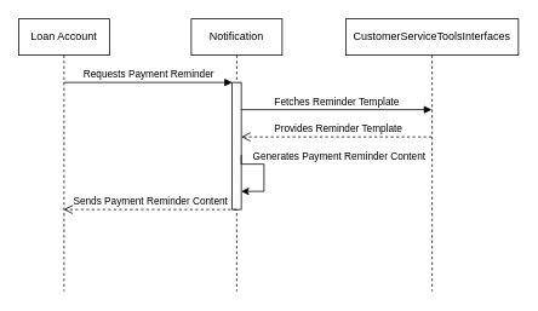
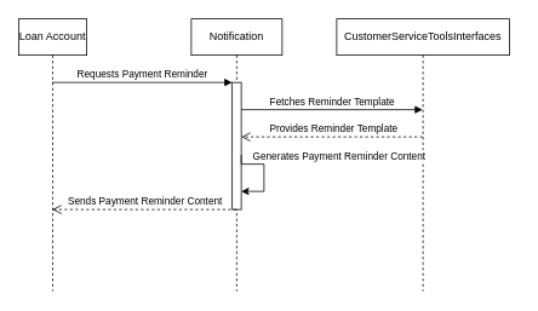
  <mxCell id="0" />
  <mxCell id="1" parent="0" />
- <mxCell id="2" value="Loan Account" style="shape=umlLifeline;perimeter=lifelinePerimeter;whiteSpace=wrap;html=1;container=1;dropTarget=0;collapsible=0;recursiveResize=0;outlineConnect=0;portConstraint=eastwest;newEdgeStyle={&quot;curved&quot;:0,&quot;rounded&quot;:0};" vertex="1" parent="1"><mxGeometry x="20" y="20" width="100" height="300" as="geometry" /></mxCell>
+ <mxCell id="2" value="Loan Account" style="shape=umlLifeline;perimeter=lifelinePerimeter;whiteSpace=wrap;html=1;container=1;dropTarget=0;collapsible=0;recursiveResize=0;outlineConnect=0;portConstraint=eastwest;newEdgeStyle={&quot;curved&quot;:0,&quot;rounded&quot;:0};" vertex="1" parent="1"><mxGeometry x="20" y="20" width="75" height="300" as="geometry" /></mxCell>
  <mxCell id="3" value="Notification" style="shape=umlLifeline;perimeter=lifelinePerimeter;whiteSpace=wrap;html=1;container=1;dropTarget=0;collapsible=0;recursiveResize=0;outlineConnect=0;portConstraint=eastwest;newEdgeStyle={&quot;curved&quot;:0,&quot;rounded&quot;:0};" vertex="1" parent="1"><mxGeometry x="210" y="20" width="100" height="300" as="geometry" /></mxCell>
  <mxCell id="4" value="" style="html=1;points=[[0,0,0,0,5],[0,1,0,0,-5],[1,0,0,0,5],[1,1,0,0,-5]];perimeter=orthogonalPerimeter;outlineConnect=0;targetShapes=umlLifeline;portConstraint=eastwest;newEdgeStyle={&quot;curved&quot;:0,&quot;rounded&quot;:0};" vertex="1" parent="3"><mxGeometry x="45" y="70" width="10" height="140" as="geometry" /></mxCell>
- <mxCell id="5" value="CustomerServiceToolsInterfaces" style="shape=umlLifeline;perimeter=lifelinePerimeter;whiteSpace=wrap;html=1;container=1;dropTarget=0;collapsible=0;recursiveResize=0;outlineConnect=0;portConstraint=eastwest;newEdgeStyle={&quot;curved&quot;:0,&quot;rounded&quot;:0};" vertex="1" parent="1"><mxGeometry x="380" y="20" width="190" height="300" as="geometry" /></mxCell>
+ <mxCell id="5" value="CustomerServiceToolsInterfaces" style="shape=umlLifeline;perimeter=lifelinePerimeter;whiteSpace=wrap;html=1;container=1;dropTarget=0;collapsible=0;recursiveResize=0;outlineConnect=0;portConstraint=eastwest;newEdgeStyle={&quot;curved&quot;:0,&quot;rounded&quot;:0};" vertex="1" parent="1"><mxGeometry x="370" y="20" width="190" height="300" as="geometry" /></mxCell>
  <mxCell id="6" value="Requests Payment Reminder" style="html=1;verticalAlign=bottom;endArrow=block;curved=0;rounded=0;" edge="1" parent="1" source="2"><mxGeometry width="80" relative="1" as="geometry"><mxPoint x="140" y="90" as="sourcePoint" /><mxPoint x="255" y="90" as="targetPoint" /></mxGeometry></mxCell>
  <mxCell id="7" value="Fetches Reminder Template" style="html=1;verticalAlign=bottom;endArrow=block;curved=0;rounded=0;" edge="1" parent="1" target="5"><mxGeometry width="80" relative="1" as="geometry"><mxPoint x="265" y="120" as="sourcePoint" /><mxPoint x="434.5" y="120" as="targetPoint" /></mxGeometry></mxCell>
  <mxCell id="8" value="&amp;nbsp;Provides Reminder Template" style="html=1;verticalAlign=bottom;endArrow=open;dashed=1;endSize=8;curved=0;rounded=0;" edge="1" parent="1" source="5"><mxGeometry relative="1" as="geometry"><mxPoint x="434.5" y="150" as="sourcePoint" /><mxPoint x="265" y="150" as="targetPoint" /></mxGeometry></mxCell>
  <mxCell id="9" style="edgeStyle=orthogonalEdgeStyle;rounded=0;orthogonalLoop=1;jettySize=auto;html=1;curved=0;" edge="1" parent="1"><mxGeometry relative="1" as="geometry"><mxPoint x="265" y="170" as="sourcePoint" /><mxPoint x="265" y="210" as="targetPoint" /><Array as="points"><mxPoint x="265" y="180" /><mxPoint x="290" y="180" /><mxPoint x="290" y="210" /></Array></mxGeometry></mxCell>
  <mxCell id="10" value="&amp;nbsp;Generates Payment Reminder Content" style="edgeLabel;html=1;align=center;verticalAlign=middle;resizable=0;points=[];" vertex="1" connectable="0" parent="9"><mxGeometry x="0.6" y="-1" relative="1" as="geometry"><mxPoint x="87" y="-39" as="offset" /></mxGeometry></mxCell>
  <mxCell id="11" value="Sends Payment Reminder Content" style="html=1;verticalAlign=bottom;endArrow=open;dashed=1;endSize=8;curved=0;rounded=0;" edge="1" parent="1" target="2"><mxGeometry relative="1" as="geometry"><mxPoint x="259.5" y="230" as="sourcePoint" /><mxPoint x="90.056" y="230" as="targetPoint" /></mxGeometry></mxCell>
